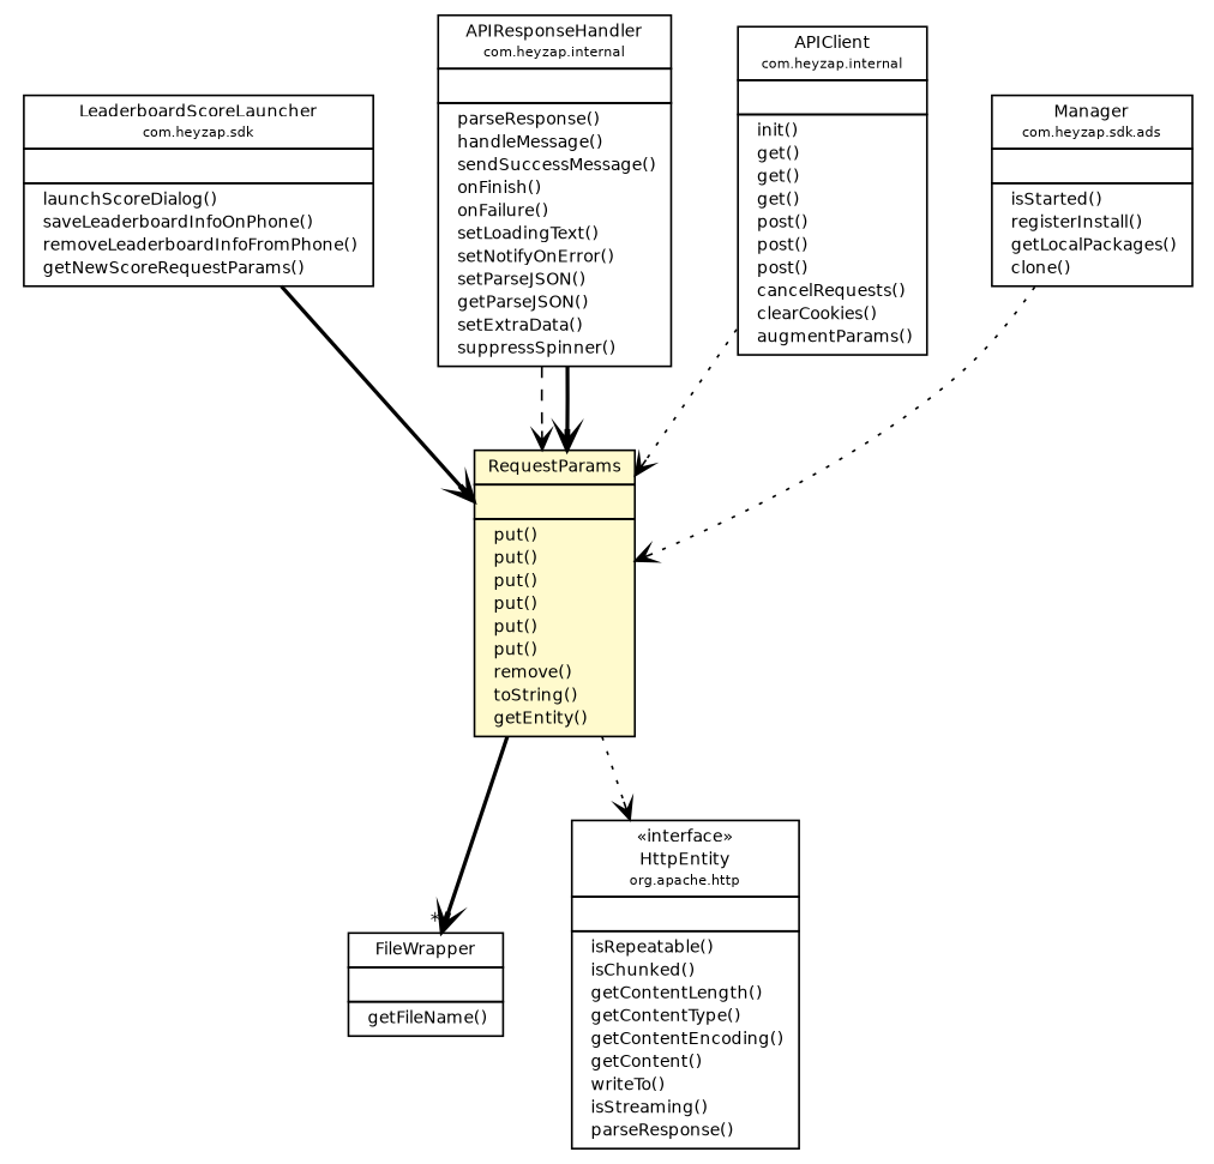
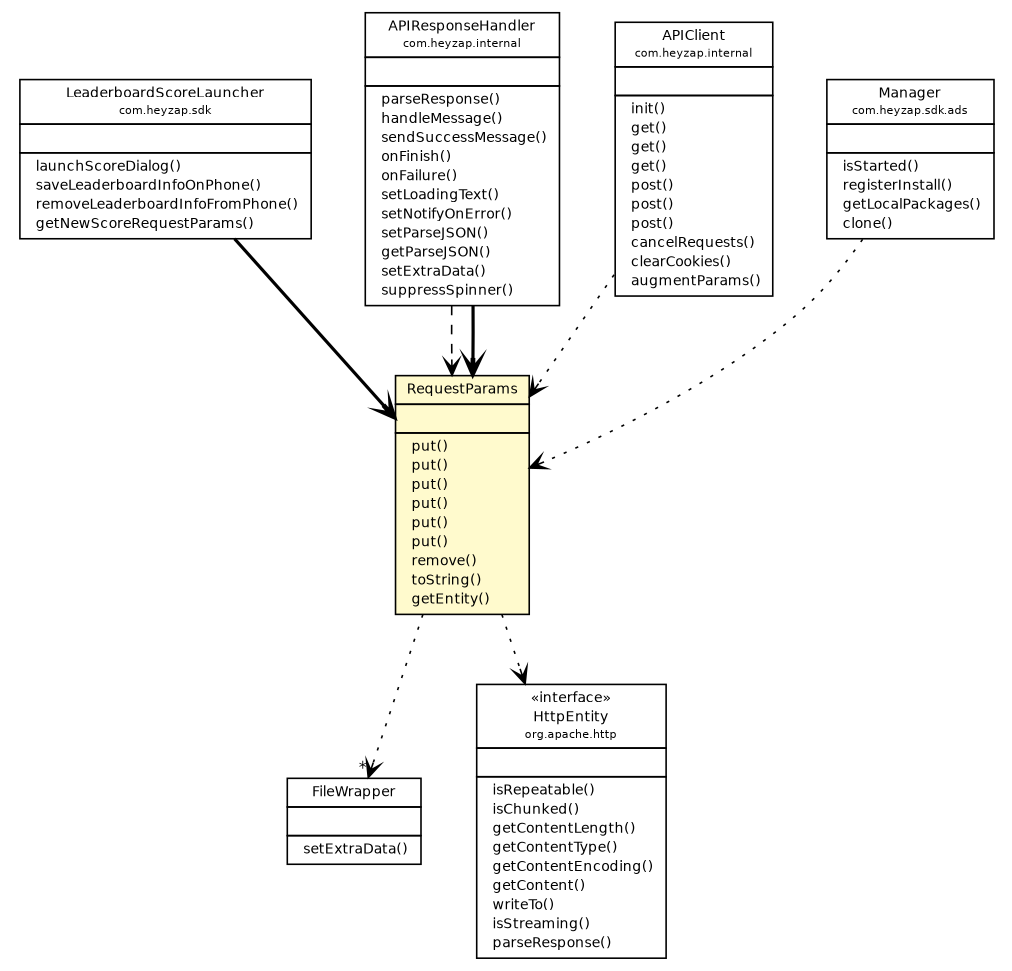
  digraph {
    nodesep=0.25
    ranksep=0.5
    node [fontcolor=black fontname=Helvetica fontsize=9.0 shape=plaintext]
    edge [arrowhead=open color=black fontcolor=black fontname=Helvetica fontsize=10.0 headport=p labelfontname=Helvetica labelfontsize=10 style=dotted tailport=p]
    n1 [label=<<table title="com.heyzap.sdk.LeaderboardScoreLauncher" border="0" cellborder="1" cellspacing="0" cellpadding="2" port="p" href="../sdk/LeaderboardScoreLauncher.html"> 		<tr><td><table border="0" cellspacing="0" cellpadding="1"> <tr><td align="center" balign="center"> LeaderboardScoreLauncher </td></tr> <tr><td align="center" balign="center"><font point-size="7.0"> com.heyzap.sdk </font></td></tr> 		</table></td></tr> 		<tr><td><table border="0" cellspacing="0" cellpadding="1"> <tr><td align="left" balign="left">  </td></tr> 		</table></td></tr> 		<tr><td><table border="0" cellspacing="0" cellpadding="1"> <tr><td align="left" balign="left">  launchScoreDialog() </td></tr> <tr><td align="left" balign="left">  saveLeaderboardInfoOnPhone() </td></tr> <tr><td align="left" balign="left">  removeLeaderboardInfoFromPhone() </td></tr> <tr><td align="left" balign="left">  getNewScoreRequestParams() </td></tr> 		</table></td></tr> 		</table>>]
    n2 [label=<<table title="com.heyzap.http.RequestParams" border="0" cellborder="1" cellspacing="0" cellpadding="2" port="p" bgcolor="lemonChiffon" href="./RequestParams.html"> 		<tr><td><table border="0" cellspacing="0" cellpadding="1"> <tr><td align="center" balign="center"> RequestParams </td></tr> 		</table></td></tr> 		<tr><td><table border="0" cellspacing="0" cellpadding="1"> <tr><td align="left" balign="left">  </td></tr> 		</table></td></tr> 		<tr><td><table border="0" cellspacing="0" cellpadding="1"> <tr><td align="left" balign="left">  put() </td></tr> <tr><td align="left" balign="left">  put() </td></tr> <tr><td align="left" balign="left">  put() </td></tr> <tr><td align="left" balign="left">  put() </td></tr> <tr><td align="left" balign="left">  put() </td></tr> <tr><td align="left" balign="left">  put() </td></tr> <tr><td align="left" balign="left">  remove() </td></tr> <tr><td align="left" balign="left">  toString() </td></tr> <tr><td align="left" balign="left">  getEntity() </td></tr> 		</table></td></tr> 		</table>>]
-   n3 [label=<<table title="com.heyzap.http.RequestParams.FileWrapper" border="0" cellborder="1" cellspacing="0" cellpadding="2" port="p" href="http://java.sun.com/j2se/1.4.2/docs/api/com/heyzap/http/RequestParams/FileWrapper.html"> 		<tr><td><table border="0" cellspacing="0" cellpadding="1"> <tr><td align="center" balign="center"> FileWrapper </td></tr> 		</table></td></tr> 		<tr><td><table border="0" cellspacing="0" cellpadding="1"> <tr><td align="left" balign="left">  </td></tr> 		</table></td></tr> 		<tr><td><table border="0" cellspacing="0" cellpadding="1"> <tr><td align="left" balign="left">  getFileName() </td></tr> 		</table></td></tr> 		</table>>]
+   n3 [label=<<table title="com.heyzap.http.RequestParams.FileWrapper" border="0" cellborder="1" cellspacing="0" cellpadding="2" port="p" href="http://java.sun.com/j2se/1.4.2/docs/api/com/heyzap/http/RequestParams/FileWrapper.html"> 		<tr><td><table border="0" cellspacing="0" cellpadding="1"> <tr><td align="center" balign="center"> FileWrapper </td></tr> 		</table></td></tr> 		<tr><td><table border="0" cellspacing="0" cellpadding="1"> <tr><td align="left" balign="left">  </td></tr> 		</table></td></tr> 		<tr><td><table border="0" cellspacing="0" cellpadding="1"> <tr><td align="left" balign="left">  setExtraData() </td></tr> 		</table></td></tr> 		</table>>]
    n4 [label=<<table title="org.apache.http.HttpEntity" border="0" cellborder="1" cellspacing="0" cellpadding="2" port="p" href="http://java.sun.com/j2se/1.4.2/docs/api/org/apache/http/HttpEntity.html"> 		<tr><td><table border="0" cellspacing="0" cellpadding="1"> <tr><td align="center" balign="center"> &#171;interface&#187; </td></tr> <tr><td align="center" balign="center"> HttpEntity </td></tr> <tr><td align="center" balign="center"><font point-size="7.0"> org.apache.http </font></td></tr> 		</table></td></tr> 		<tr><td><table border="0" cellspacing="0" cellpadding="1"> <tr><td align="left" balign="left">  </td></tr> 		</table></td></tr> 		<tr><td><table border="0" cellspacing="0" cellpadding="1"> <tr><td align="left" balign="left">  isRepeatable() </td></tr> <tr><td align="left" balign="left">  isChunked() </td></tr> <tr><td align="left" balign="left">  getContentLength() </td></tr> <tr><td align="left" balign="left">  getContentType() </td></tr> <tr><td align="left" balign="left">  getContentEncoding() </td></tr> <tr><td align="left" balign="left">  getContent() </td></tr> <tr><td align="left" balign="left">  writeTo() </td></tr> <tr><td align="left" balign="left">  isStreaming() </td></tr> <tr><td align="left" balign="left">  parseResponse() </td></tr> 		</table></td></tr> 		</table>>]
    n5 [label=<<table title="com.heyzap.internal.APIResponseHandler" border="0" cellborder="1" cellspacing="0" cellpadding="2" port="p" href="../internal/APIResponseHandler.html"> 		<tr><td><table border="0" cellspacing="0" cellpadding="1"> <tr><td align="center" balign="center"> APIResponseHandler </td></tr> <tr><td align="center" balign="center"><font point-size="7.0"> com.heyzap.internal </font></td></tr> 		</table></td></tr> 		<tr><td><table border="0" cellspacing="0" cellpadding="1"> <tr><td align="left" balign="left">  </td></tr> 		</table></td></tr> 		<tr><td><table border="0" cellspacing="0" cellpadding="1"> <tr><td align="left" balign="left">  parseResponse() </td></tr> <tr><td align="left" balign="left">  handleMessage() </td></tr> <tr><td align="left" balign="left">  sendSuccessMessage() </td></tr> <tr><td align="left" balign="left">  onFinish() </td></tr> <tr><td align="left" balign="left">  onFailure() </td></tr> <tr><td align="left" balign="left">  setLoadingText() </td></tr> <tr><td align="left" balign="left">  setNotifyOnError() </td></tr> <tr><td align="left" balign="left">  setParseJSON() </td></tr> <tr><td align="left" balign="left">  getParseJSON() </td></tr> <tr><td align="left" balign="left">  setExtraData() </td></tr> <tr><td align="left" balign="left">  suppressSpinner() </td></tr> 		</table></td></tr> 		</table>>]
    n6 [label=<<table title="com.heyzap.internal.APIClient" border="0" cellborder="1" cellspacing="0" cellpadding="2" port="p" href="../internal/APIClient.html"> 		<tr><td><table border="0" cellspacing="0" cellpadding="1"> <tr><td align="center" balign="center"> APIClient </td></tr> <tr><td align="center" balign="center"><font point-size="7.0"> com.heyzap.internal </font></td></tr> 		</table></td></tr> 		<tr><td><table border="0" cellspacing="0" cellpadding="1"> <tr><td align="left" balign="left">  </td></tr> 		</table></td></tr> 		<tr><td><table border="0" cellspacing="0" cellpadding="1"> <tr><td align="left" balign="left">  init() </td></tr> <tr><td align="left" balign="left">  get() </td></tr> <tr><td align="left" balign="left">  get() </td></tr> <tr><td align="left" balign="left">  get() </td></tr> <tr><td align="left" balign="left">  post() </td></tr> <tr><td align="left" balign="left">  post() </td></tr> <tr><td align="left" balign="left">  post() </td></tr> <tr><td align="left" balign="left">  cancelRequests() </td></tr> <tr><td align="left" balign="left">  clearCookies() </td></tr> <tr><td align="left" balign="left">  augmentParams() </td></tr> 		</table></td></tr> 		</table>>]
    n7 [label=<<table title="com.heyzap.sdk.ads.Manager" border="0" cellborder="1" cellspacing="0" cellpadding="2" port="p" href="../sdk/ads/Manager.html"> 		<tr><td><table border="0" cellspacing="0" cellpadding="1"> <tr><td align="center" balign="center"> Manager </td></tr> <tr><td align="center" balign="center"><font point-size="7.0"> com.heyzap.sdk.ads </font></td></tr> 		</table></td></tr> 		<tr><td><table border="0" cellspacing="0" cellpadding="1"> <tr><td align="left" balign="left">  </td></tr> 		</table></td></tr> 		<tr><td><table border="0" cellspacing="0" cellpadding="1"> <tr><td align="left" balign="left">  isStarted() </td></tr> <tr><td align="left" balign="left">  registerInstall() </td></tr> <tr><td align="left" balign="left">  getLocalPackages() </td></tr> <tr><td align="left" balign="left">  clone() </td></tr> 		</table></td></tr> 		</table>>]
    n1 -> n2 [style=bold]
-   n2 -> n3 [headlabel="*" style=bold]
+   n2 -> n3 [headlabel="*"]
    n2 -> n4
    n5 -> n2 [style=dashed]
    n5 -> n2 [style=bold]
    n6 -> n2
    n7 -> n2
  }
